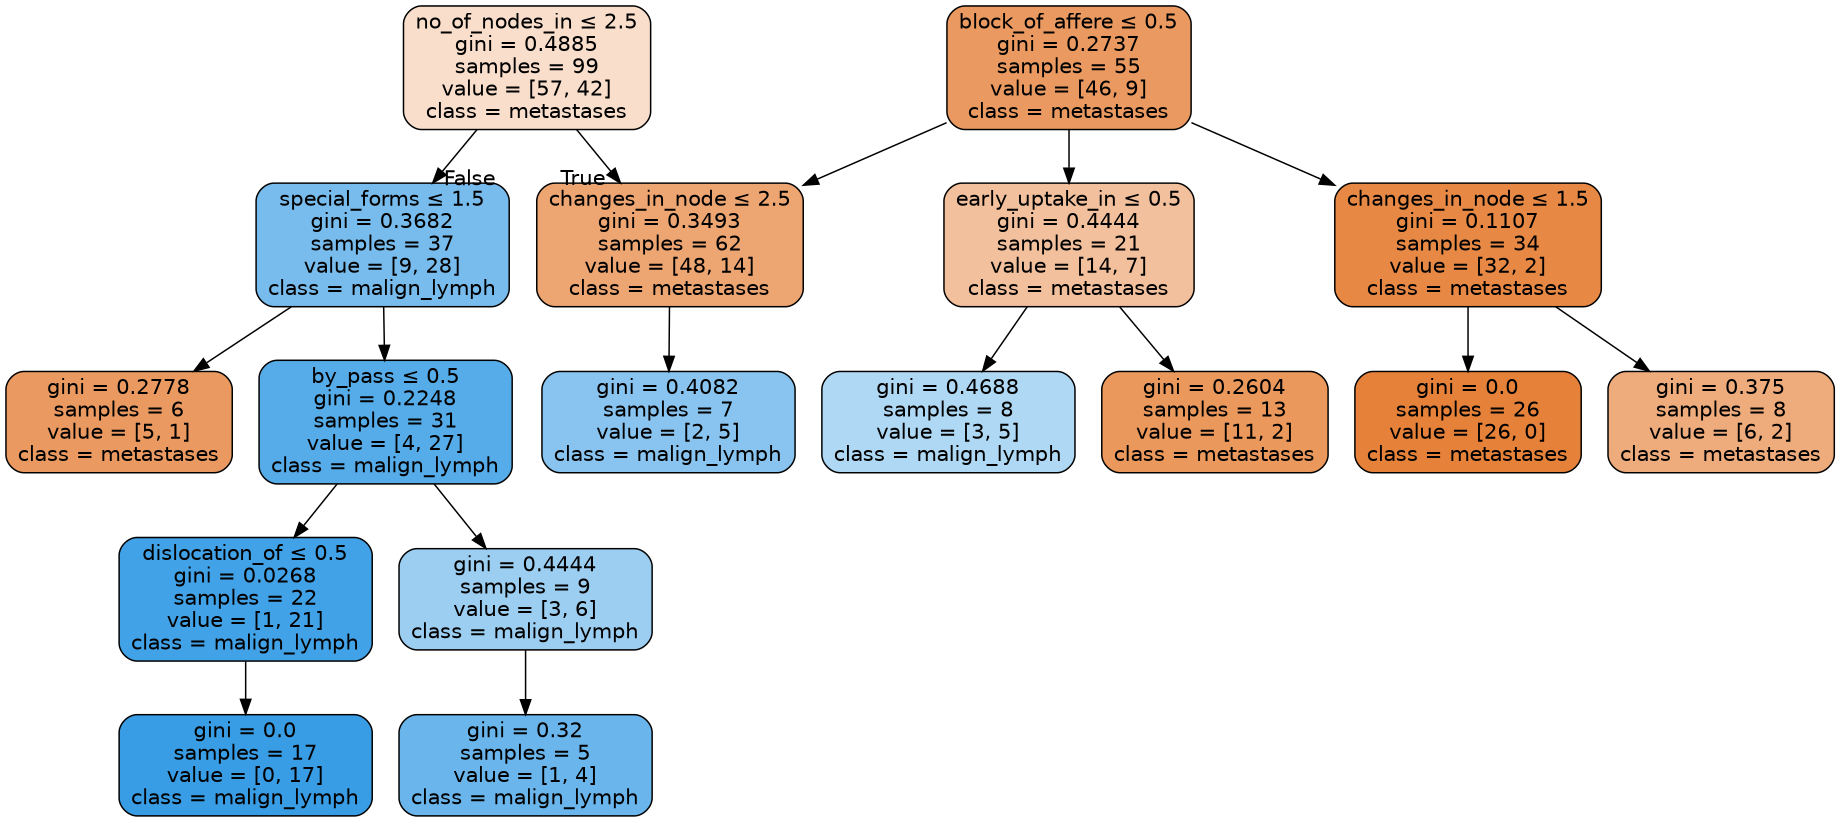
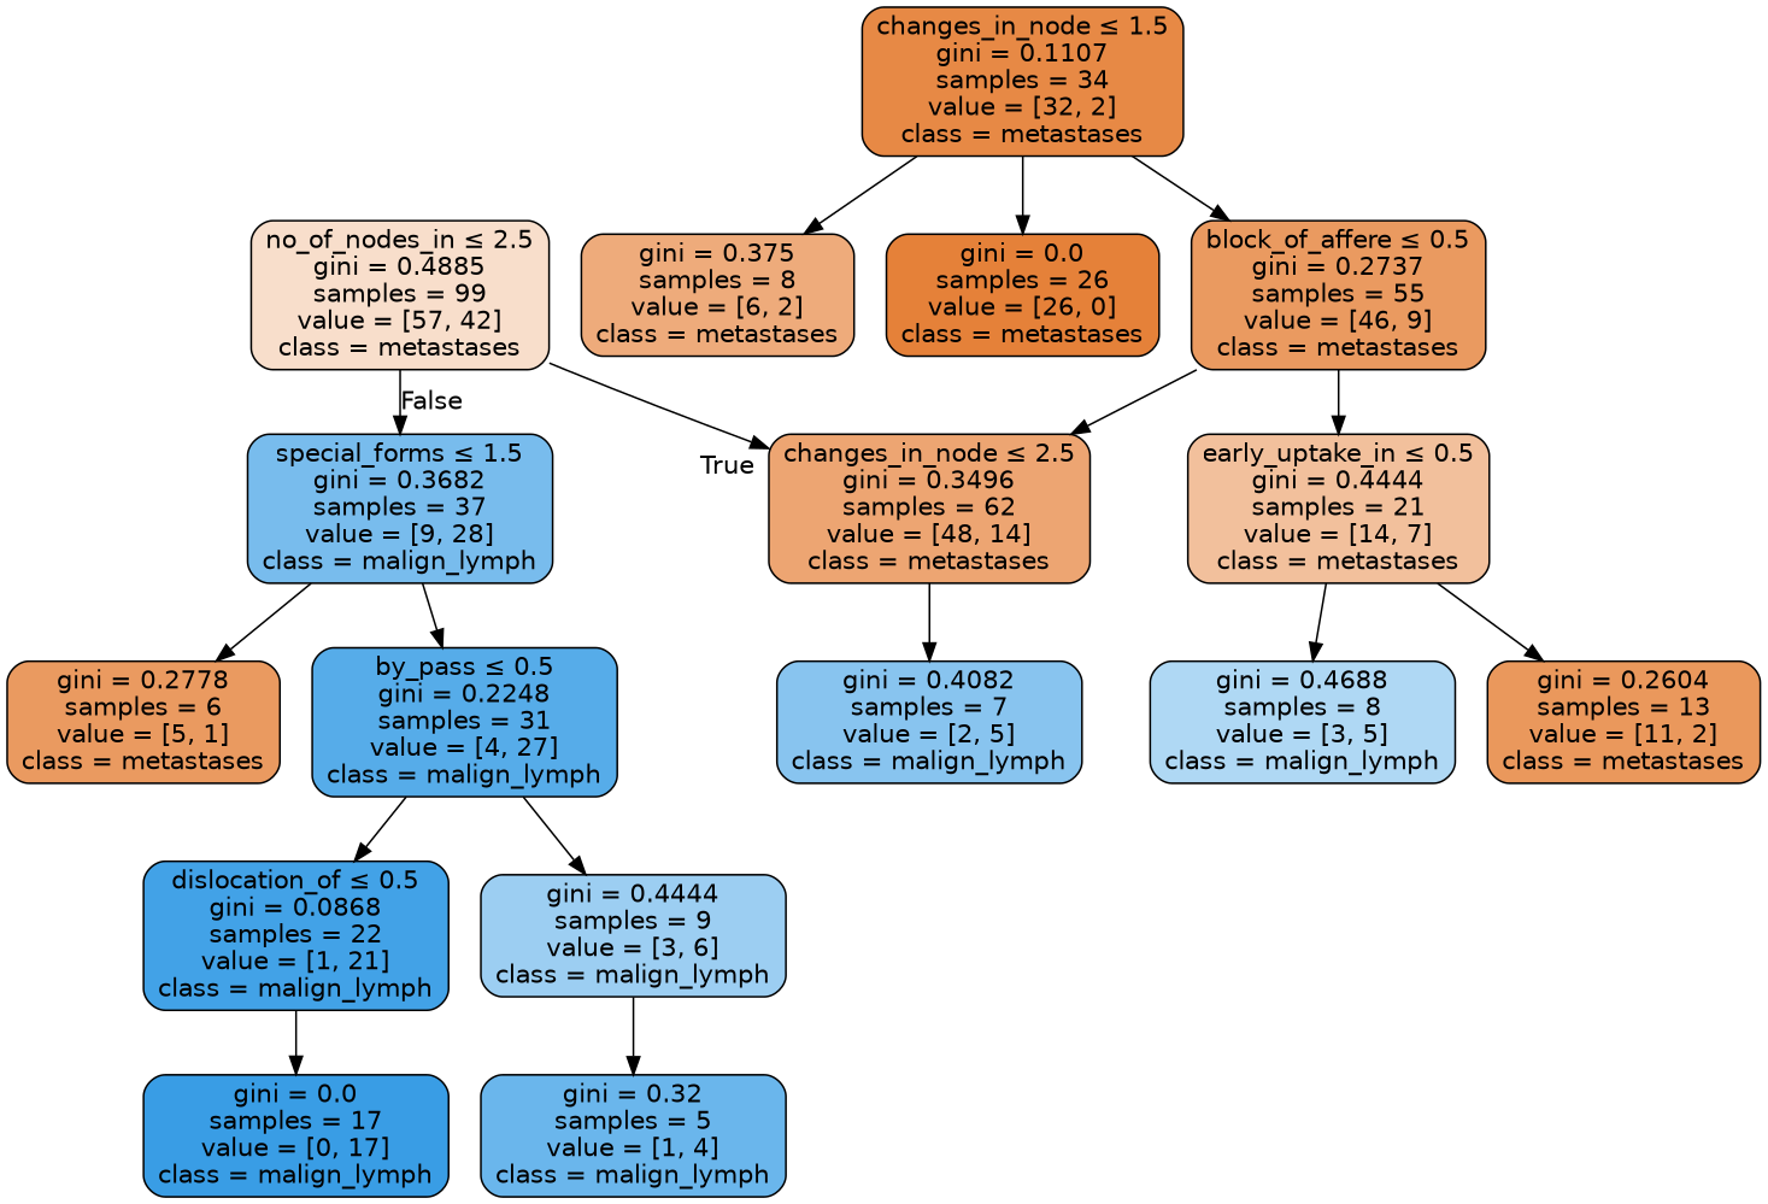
  digraph {
    node [color=black fontname=helvetica shape=box style="filled, rounded"]
    edge [fontname=helvetica]
    n1 [fillcolor="#e5813943" label=<no_of_nodes_in &le; 2.5<br/>gini = 0.4885<br/>samples = 99<br/>value = [57, 42]<br/>class = metastases>]
-   n2 [fillcolor="#e58139b5" label=<changes_in_node &le; 2.5<br/>gini = 0.3493<br/>samples = 62<br/>value = [48, 14]<br/>class = metastases>]
+   n2 [fillcolor="#e58139b5" label=<changes_in_node &le; 2.5<br/>gini = 0.3496<br/>samples = 62<br/>value = [48, 14]<br/>class = metastases>]
    n3 [fillcolor="#399de5ad" label=<special_forms &le; 1.5<br/>gini = 0.3682<br/>samples = 37<br/>value = [9, 28]<br/>class = malign_lymph>]
    n4 [fillcolor="#399de599" label=<gini = 0.4082<br/>samples = 7<br/>value = [2, 5]<br/>class = malign_lymph>]
    n5 [fillcolor="#e58139cc" label=<gini = 0.2778<br/>samples = 6<br/>value = [5, 1]<br/>class = metastases>]
    n6 [fillcolor="#399de5d9" label=<by_pass &le; 0.5<br/>gini = 0.2248<br/>samples = 31<br/>value = [4, 27]<br/>class = malign_lymph>]
    n7 [fillcolor="#e58139cd" label=<block_of_affere &le; 0.5<br/>gini = 0.2737<br/>samples = 55<br/>value = [46, 9]<br/>class = metastases>]
    n8 [fillcolor="#e581397f" label=<early_uptake_in &le; 0.5<br/>gini = 0.4444<br/>samples = 21<br/>value = [14, 7]<br/>class = metastases>]
    n9 [fillcolor="#e58139ef" label=<changes_in_node &le; 1.5<br/>gini = 0.1107<br/>samples = 34<br/>value = [32, 2]<br/>class = metastases>]
    n10 [fillcolor="#e58139d1" label=<gini = 0.2604<br/>samples = 13<br/>value = [11, 2]<br/>class = metastases>]
    n11 [fillcolor="#399de566" label=<gini = 0.4688<br/>samples = 8<br/>value = [3, 5]<br/>class = malign_lymph>]
    n12 [fillcolor="#e58139aa" label=<gini = 0.375<br/>samples = 8<br/>value = [6, 2]<br/>class = metastases>]
    n13 [fillcolor="#e58139ff" label=<gini = 0.0<br/>samples = 26<br/>value = [26, 0]<br/>class = metastases>]
-   n14 [fillcolor="#399de5f3" label=<dislocation_of &le; 0.5<br/>gini = 0.0268<br/>samples = 22<br/>value = [1, 21]<br/>class = malign_lymph>]
+   n14 [fillcolor="#399de5f3" label=<dislocation_of &le; 0.5<br/>gini = 0.0868<br/>samples = 22<br/>value = [1, 21]<br/>class = malign_lymph>]
    n15 [fillcolor="#399de57f" label=<gini = 0.4444<br/>samples = 9<br/>value = [3, 6]<br/>class = malign_lymph>]
    n16 [fillcolor="#399de5ff" label=<gini = 0.0<br/>samples = 17<br/>value = [0, 17]<br/>class = malign_lymph>]
    n17 [fillcolor="#399de5bf" label=<gini = 0.32<br/>samples = 5<br/>value = [1, 4]<br/>class = malign_lymph>]
    n1 -> n2 [headlabel=True labelangle=45 labeldistance=2.5]
    n1 -> n3 [headlabel=False labelangle=-45 labeldistance=2.5]
    n2 -> n4
    n3 -> n5
    n3 -> n6
    n6 -> n14
    n6 -> n15
    n7 -> n2
    n7 -> n8
-   n7 -> n9
+   n9 -> n7
    n8 -> n10
    n8 -> n11
    n9 -> n12
    n9 -> n13
    n14 -> n16
    n15 -> n17
  }
